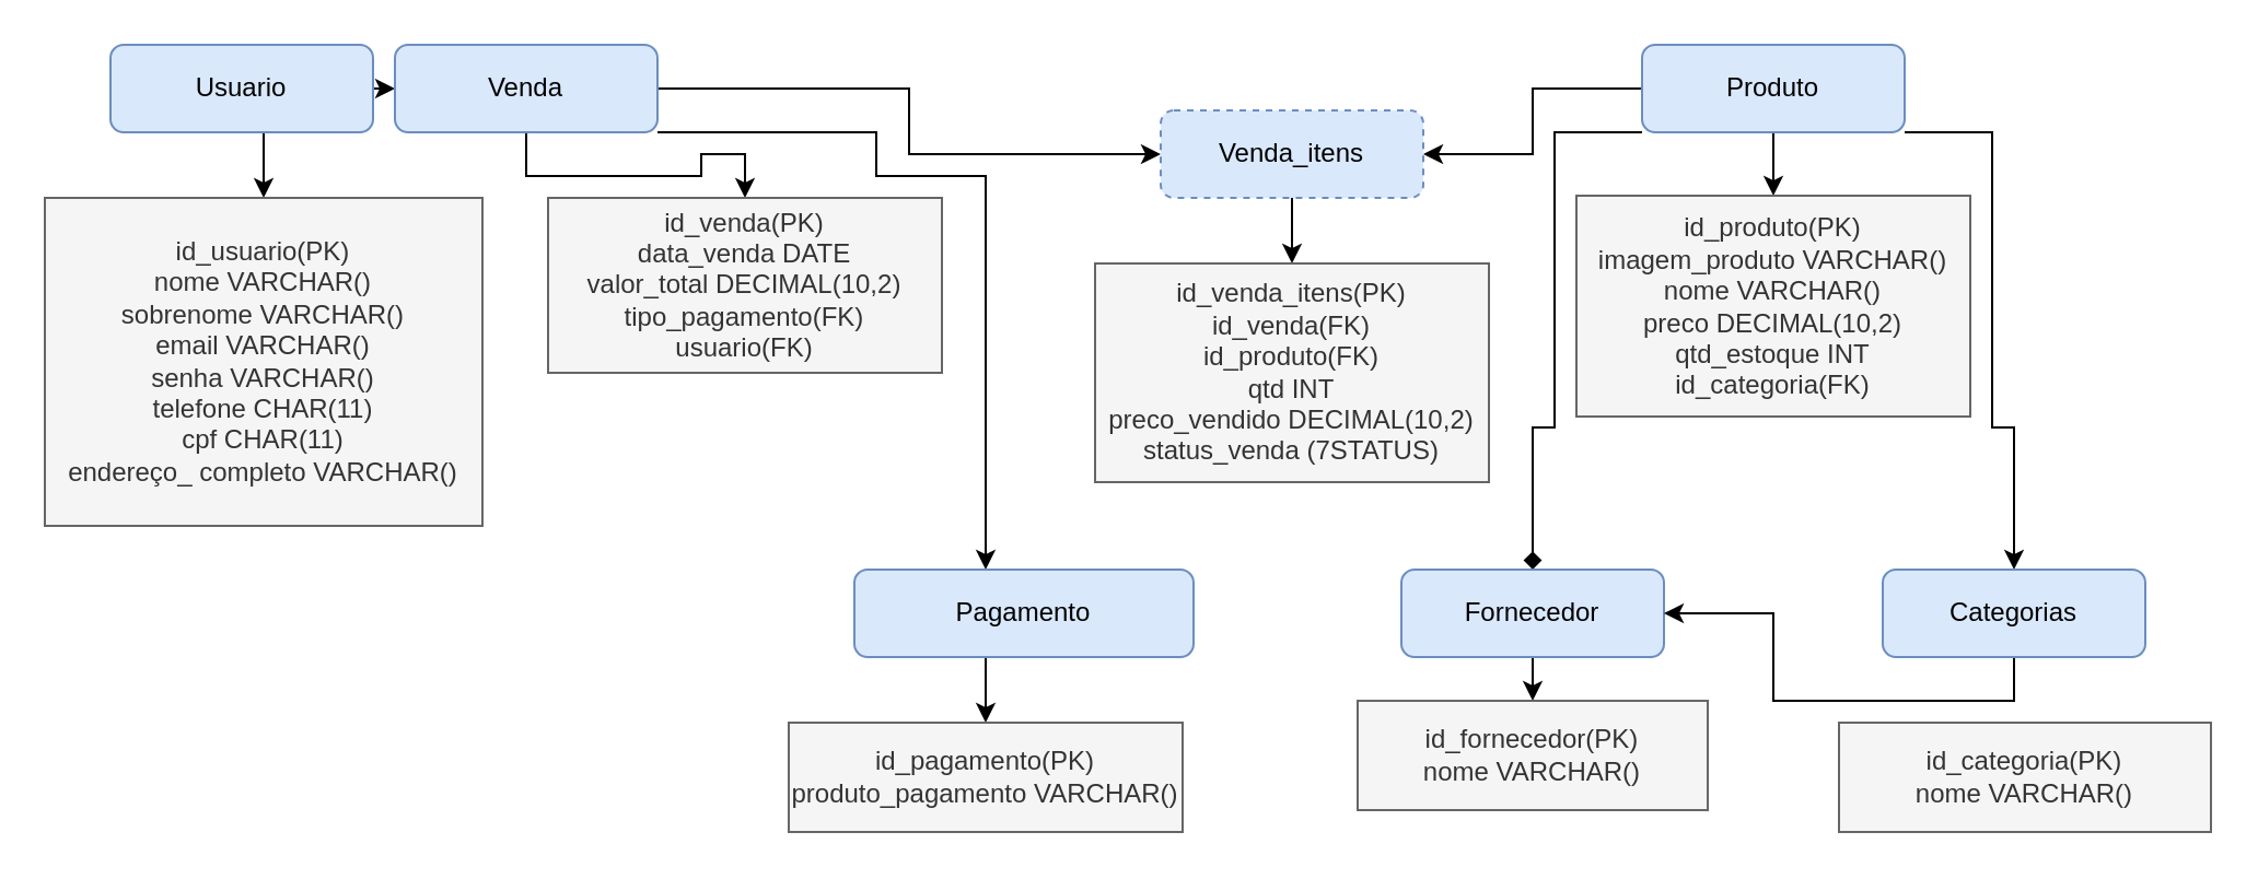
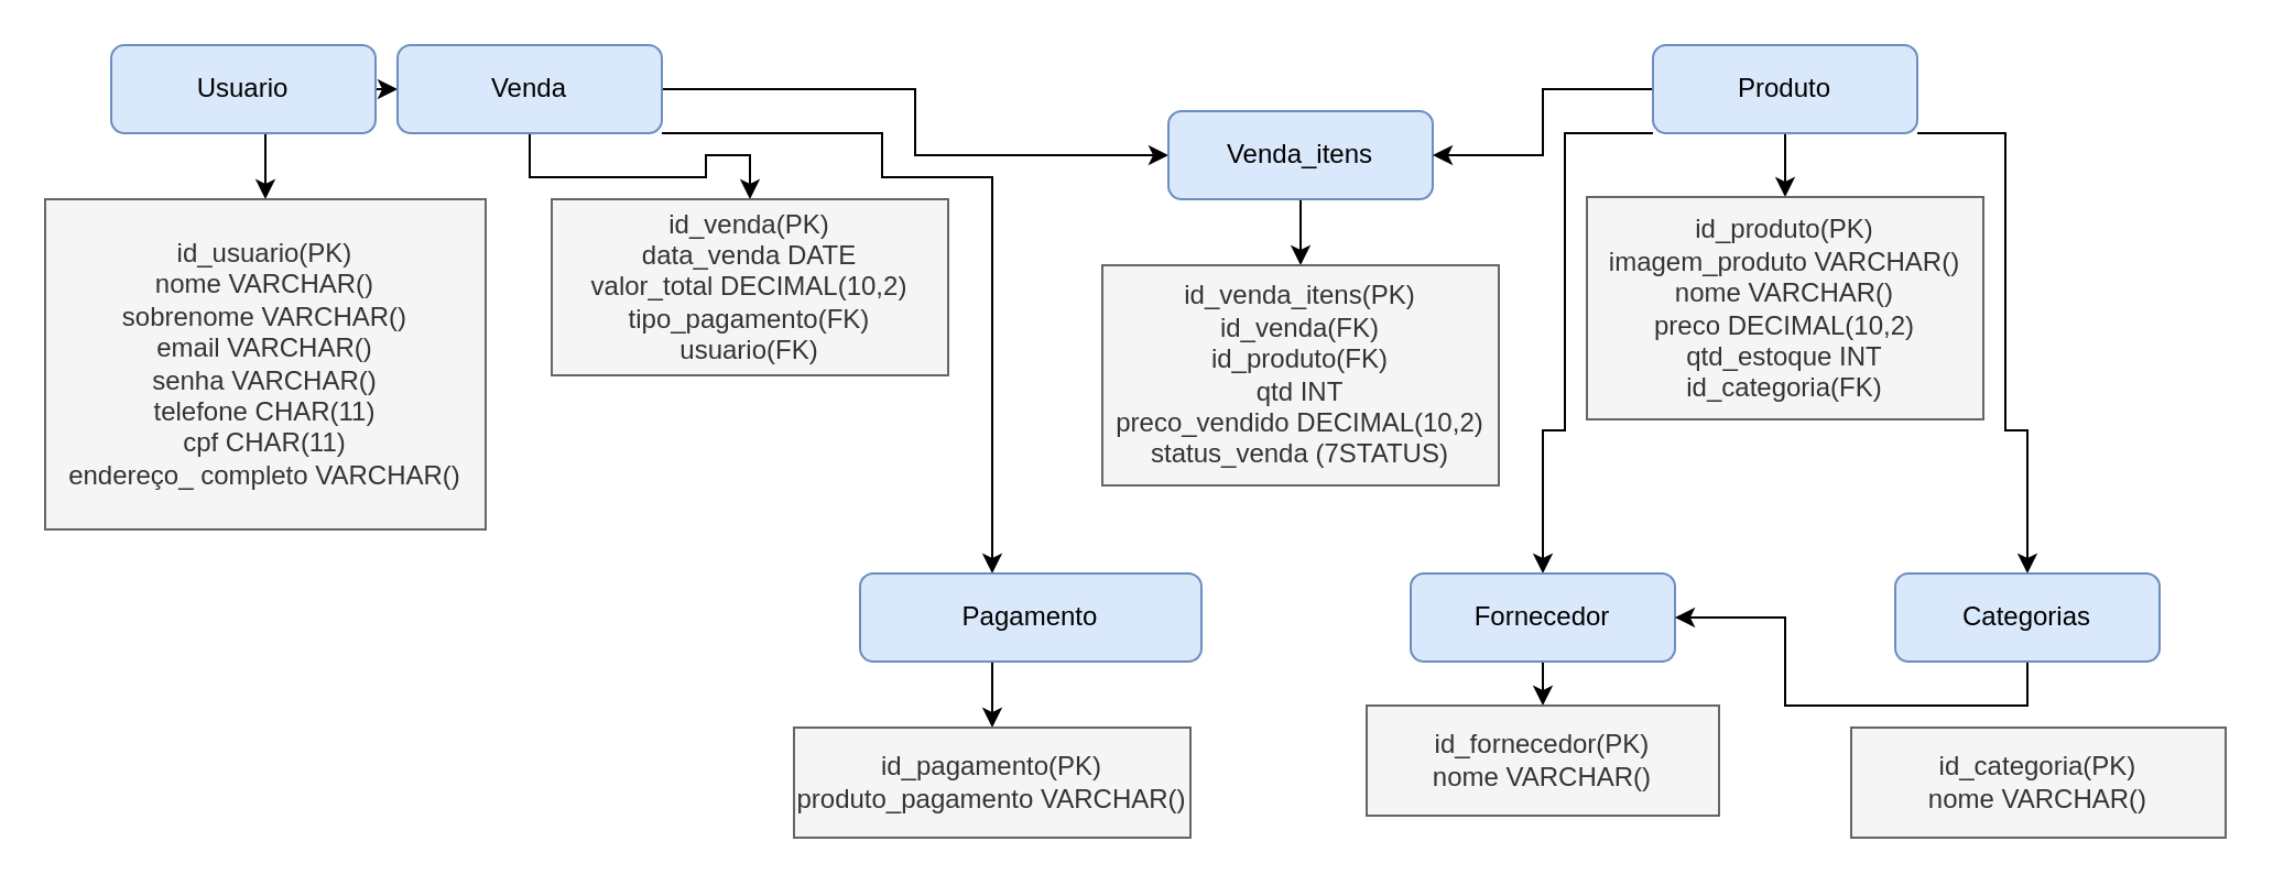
  <mxCell id="0" />
  <mxCell id="1" parent="0" />
  <mxCell id="2" style="edgeStyle=orthogonalEdgeStyle;rounded=0;orthogonalLoop=1;jettySize=auto;html=1;exitX=0.5;exitY=1;exitDx=0;exitDy=0;entryX=0.5;entryY=0;entryDx=0;entryDy=0;" edge="1" parent="1" source="4" target="5"><mxGeometry relative="1" as="geometry" /></mxCell>
  <mxCell id="3" style="edgeStyle=orthogonalEdgeStyle;rounded=0;orthogonalLoop=1;jettySize=auto;html=1;exitX=1;exitY=0.5;exitDx=0;exitDy=0;entryX=0;entryY=0.5;entryDx=0;entryDy=0;" edge="1" parent="1" source="4" target="9"><mxGeometry relative="1" as="geometry" /></mxCell>
  <mxCell id="4" value="Usuario" style="rounded=1;whiteSpace=wrap;html=1;fillColor=#dae8fc;strokeColor=#6c8ebf;" parent="1" vertex="1"><mxGeometry x="50" y="20" width="120" height="40" as="geometry" /></mxCell>
  <mxCell id="5" value="id_usuario(PK)&lt;br&gt;nome VARCHAR()&lt;br&gt;sobrenome VARCHAR()&lt;br&gt;email VARCHAR()&lt;br&gt;senha VARCHAR()&lt;br&gt;telefone CHAR(11)&lt;br&gt;cpf CHAR(11)&lt;br&gt;endereço_ completo VARCHAR()" style="rounded=0;whiteSpace=wrap;html=1;fillColor=#f5f5f5;fontColor=#333333;strokeColor=#666666;" vertex="1" parent="1"><mxGeometry x="20" y="90" width="200" height="150" as="geometry" /></mxCell>
  <mxCell id="6" style="edgeStyle=orthogonalEdgeStyle;rounded=0;orthogonalLoop=1;jettySize=auto;html=1;exitX=0.5;exitY=1;exitDx=0;exitDy=0;entryX=0.5;entryY=0;entryDx=0;entryDy=0;" edge="1" parent="1" source="9" target="10"><mxGeometry relative="1" as="geometry" /></mxCell>
  <mxCell id="7" style="edgeStyle=orthogonalEdgeStyle;rounded=0;orthogonalLoop=1;jettySize=auto;html=1;exitX=1;exitY=0.5;exitDx=0;exitDy=0;entryX=0;entryY=0.5;entryDx=0;entryDy=0;" edge="1" parent="1" source="9" target="12"><mxGeometry relative="1" as="geometry" /></mxCell>
  <mxCell id="8" style="edgeStyle=orthogonalEdgeStyle;rounded=0;orthogonalLoop=1;jettySize=auto;html=1;exitX=1;exitY=1;exitDx=0;exitDy=0;" edge="1" parent="1" source="9" target="27"><mxGeometry relative="1" as="geometry"><Array as="points"><mxPoint x="400" y="80" /><mxPoint x="450" y="80" /></Array></mxGeometry></mxCell>
  <mxCell id="9" value="Venda" style="rounded=1;whiteSpace=wrap;html=1;fillColor=#dae8fc;strokeColor=#6c8ebf;" vertex="1" parent="1"><mxGeometry x="180" y="20" width="120" height="40" as="geometry" /></mxCell>
  <mxCell id="10" value="id_venda(PK)&lt;br&gt;data_venda DATE&lt;br&gt;valor_total DECIMAL(10,2)&lt;br&gt;tipo_pagamento(FK)&lt;br&gt;usuario(FK)" style="rounded=0;whiteSpace=wrap;html=1;fillColor=#f5f5f5;fontColor=#333333;strokeColor=#666666;" vertex="1" parent="1"><mxGeometry x="250" y="90" width="180" height="80" as="geometry" /></mxCell>
  <mxCell id="11" style="edgeStyle=orthogonalEdgeStyle;rounded=0;orthogonalLoop=1;jettySize=auto;html=1;exitX=0.5;exitY=1;exitDx=0;exitDy=0;entryX=0.5;entryY=0;entryDx=0;entryDy=0;" edge="1" parent="1" source="12" target="13"><mxGeometry relative="1" as="geometry" /></mxCell>
- <mxCell id="12" value="Venda_itens" style="rounded=1;whiteSpace=wrap;html=1;fillColor=#dae8fc;strokeColor=#6c8ebf;dashed=1;" vertex="1" parent="1"><mxGeometry x="530" y="50" width="120" height="40" as="geometry" /></mxCell>
+ <mxCell id="12" value="Venda_itens" style="rounded=1;whiteSpace=wrap;html=1;fillColor=#dae8fc;strokeColor=#6c8ebf;" vertex="1" parent="1"><mxGeometry x="530" y="50" width="120" height="40" as="geometry" /></mxCell>
  <mxCell id="13" value="id_venda_itens(PK)&lt;br&gt;id_venda(FK)&lt;br&gt;id_produto(FK)&lt;br&gt;qtd INT&lt;br&gt;preco_vendido DECIMAL(10,2)&lt;br&gt;status_venda (7STATUS)" style="rounded=0;whiteSpace=wrap;html=1;fillColor=#f5f5f5;fontColor=#333333;strokeColor=#666666;" vertex="1" parent="1"><mxGeometry x="500" y="120" width="180" height="100" as="geometry" /></mxCell>
  <mxCell id="14" style="edgeStyle=orthogonalEdgeStyle;rounded=0;orthogonalLoop=1;jettySize=auto;html=1;exitX=0.5;exitY=1;exitDx=0;exitDy=0;entryX=0.5;entryY=0;entryDx=0;entryDy=0;" edge="1" parent="1" source="18" target="19"><mxGeometry relative="1" as="geometry" /></mxCell>
  <mxCell id="15" style="edgeStyle=orthogonalEdgeStyle;rounded=0;orthogonalLoop=1;jettySize=auto;html=1;exitX=0;exitY=0.5;exitDx=0;exitDy=0;entryX=1;entryY=0.5;entryDx=0;entryDy=0;" edge="1" parent="1" source="18" target="12"><mxGeometry relative="1" as="geometry" /></mxCell>
- <mxCell id="16" style="edgeStyle=orthogonalEdgeStyle;rounded=0;orthogonalLoop=1;jettySize=auto;html=1;exitX=0;exitY=1;exitDx=0;exitDy=0;entryX=0.5;entryY=0;entryDx=0;entryDy=0;endArrow=diamond;" edge="1" parent="1" source="18" target="21"><mxGeometry relative="1" as="geometry"><Array as="points"><mxPoint x="710" y="60" /><mxPoint x="710" y="195" /><mxPoint x="700" y="195" /></Array></mxGeometry></mxCell>
+ <mxCell id="16" style="edgeStyle=orthogonalEdgeStyle;rounded=0;orthogonalLoop=1;jettySize=auto;html=1;exitX=0;exitY=1;exitDx=0;exitDy=0;entryX=0.5;entryY=0;entryDx=0;entryDy=0;" edge="1" parent="1" source="18" target="21"><mxGeometry relative="1" as="geometry"><Array as="points"><mxPoint x="710" y="60" /><mxPoint x="710" y="195" /><mxPoint x="700" y="195" /></Array></mxGeometry></mxCell>
  <mxCell id="17" style="edgeStyle=orthogonalEdgeStyle;rounded=0;orthogonalLoop=1;jettySize=auto;html=1;exitX=1;exitY=1;exitDx=0;exitDy=0;entryX=0.5;entryY=0;entryDx=0;entryDy=0;" edge="1" parent="1" source="18" target="24"><mxGeometry relative="1" as="geometry"><Array as="points"><mxPoint x="910" y="60" /><mxPoint x="910" y="195" /><mxPoint x="920" y="195" /></Array></mxGeometry></mxCell>
  <mxCell id="18" value="Produto" style="rounded=1;whiteSpace=wrap;html=1;fillColor=#dae8fc;strokeColor=#6c8ebf;" vertex="1" parent="1"><mxGeometry x="750" y="20" width="120" height="40" as="geometry" /></mxCell>
  <mxCell id="19" value="id_produto(PK)&lt;br&gt;imagem_produto VARCHAR()&lt;br&gt;nome VARCHAR()&lt;br&gt;preco DECIMAL(10,2)&lt;br&gt;qtd_estoque INT&lt;br&gt;id_categoria(FK)" style="rounded=0;whiteSpace=wrap;html=1;fillColor=#f5f5f5;fontColor=#333333;strokeColor=#666666;" vertex="1" parent="1"><mxGeometry x="720" y="89" width="180" height="101" as="geometry" /></mxCell>
  <mxCell id="20" style="edgeStyle=orthogonalEdgeStyle;rounded=0;orthogonalLoop=1;jettySize=auto;html=1;exitX=0.5;exitY=1;exitDx=0;exitDy=0;entryX=0.5;entryY=0;entryDx=0;entryDy=0;" edge="1" parent="1" source="21" target="22"><mxGeometry relative="1" as="geometry" /></mxCell>
  <mxCell id="21" value="Fornecedor" style="rounded=1;whiteSpace=wrap;html=1;fillColor=#dae8fc;strokeColor=#6c8ebf;" vertex="1" parent="1"><mxGeometry x="640" y="260" width="120" height="40" as="geometry" /></mxCell>
  <mxCell id="22" value="id_fornecedor(PK)&lt;br&gt;nome VARCHAR()" style="rounded=0;whiteSpace=wrap;html=1;fillColor=#f5f5f5;fontColor=#333333;strokeColor=#666666;" vertex="1" parent="1"><mxGeometry x="620" y="320" width="160" height="50" as="geometry" /></mxCell>
  <mxCell id="23" style="edgeStyle=orthogonalEdgeStyle;rounded=0;orthogonalLoop=1;jettySize=auto;html=1;exitX=0.5;exitY=1;exitDx=0;exitDy=0;" edge="1" parent="1" source="24" target="21"><mxGeometry relative="1" as="geometry" /></mxCell>
  <mxCell id="24" value="Categorias" style="rounded=1;whiteSpace=wrap;html=1;fillColor=#dae8fc;strokeColor=#6c8ebf;" vertex="1" parent="1"><mxGeometry x="860" y="260" width="120" height="40" as="geometry" /></mxCell>
  <mxCell id="25" value="id_categoria(PK)&lt;br&gt;nome VARCHAR()" style="rounded=0;whiteSpace=wrap;html=1;fillColor=#f5f5f5;fontColor=#333333;strokeColor=#666666;" vertex="1" parent="1"><mxGeometry x="840" y="330" width="170" height="50" as="geometry" /></mxCell>
  <mxCell id="26" style="edgeStyle=orthogonalEdgeStyle;rounded=0;orthogonalLoop=1;jettySize=auto;html=1;exitX=0.5;exitY=1;exitDx=0;exitDy=0;entryX=0.5;entryY=0;entryDx=0;entryDy=0;" edge="1" parent="1" source="27" target="28"><mxGeometry relative="1" as="geometry" /></mxCell>
  <mxCell id="27" value="Pagamento" style="rounded=1;whiteSpace=wrap;html=1;fillColor=#dae8fc;strokeColor=#6c8ebf;" vertex="1" parent="1"><mxGeometry x="390" y="260" width="155" height="40" as="geometry" /></mxCell>
  <mxCell id="28" value="id_pagamento(PK)&lt;br&gt;produto_pagamento VARCHAR()" style="rounded=0;whiteSpace=wrap;html=1;fillColor=#f5f5f5;fontColor=#333333;strokeColor=#666666;" vertex="1" parent="1"><mxGeometry x="360" y="330" width="180" height="50" as="geometry" /></mxCell>
